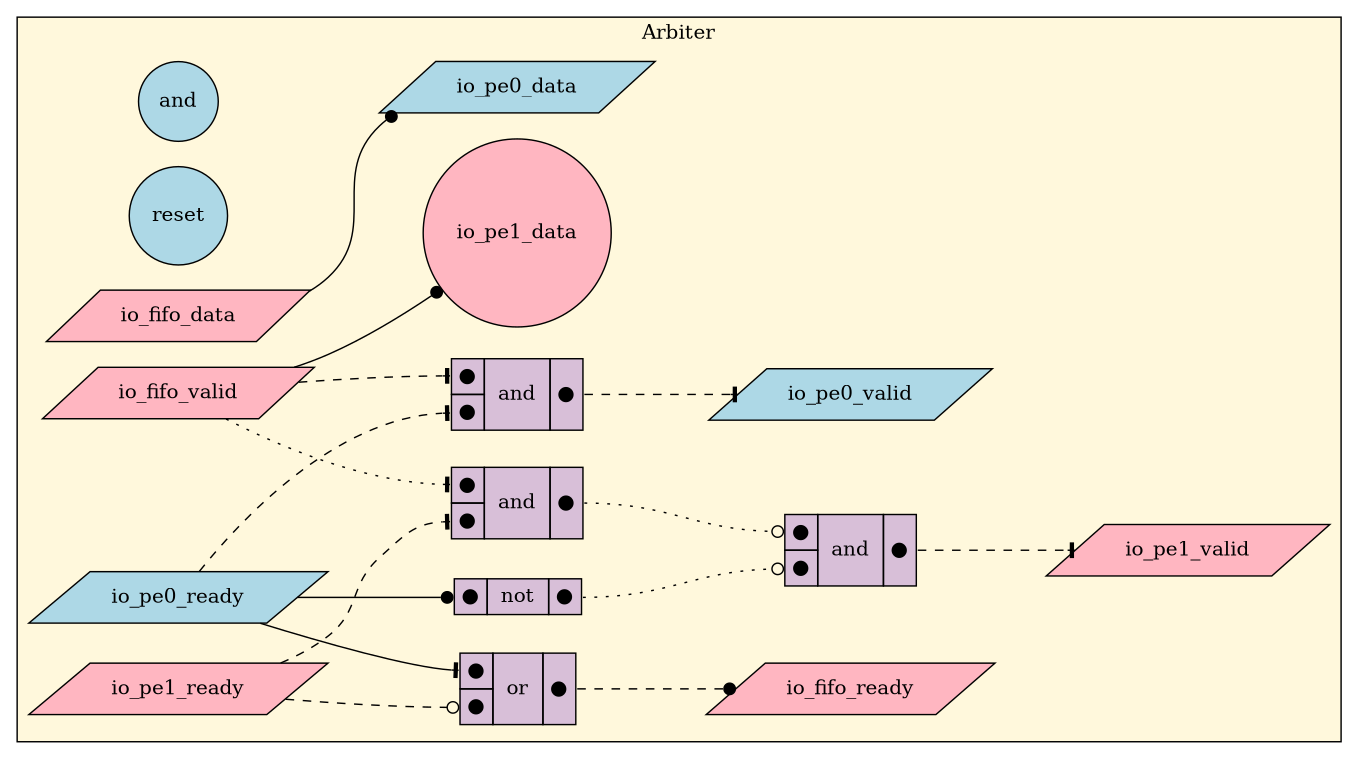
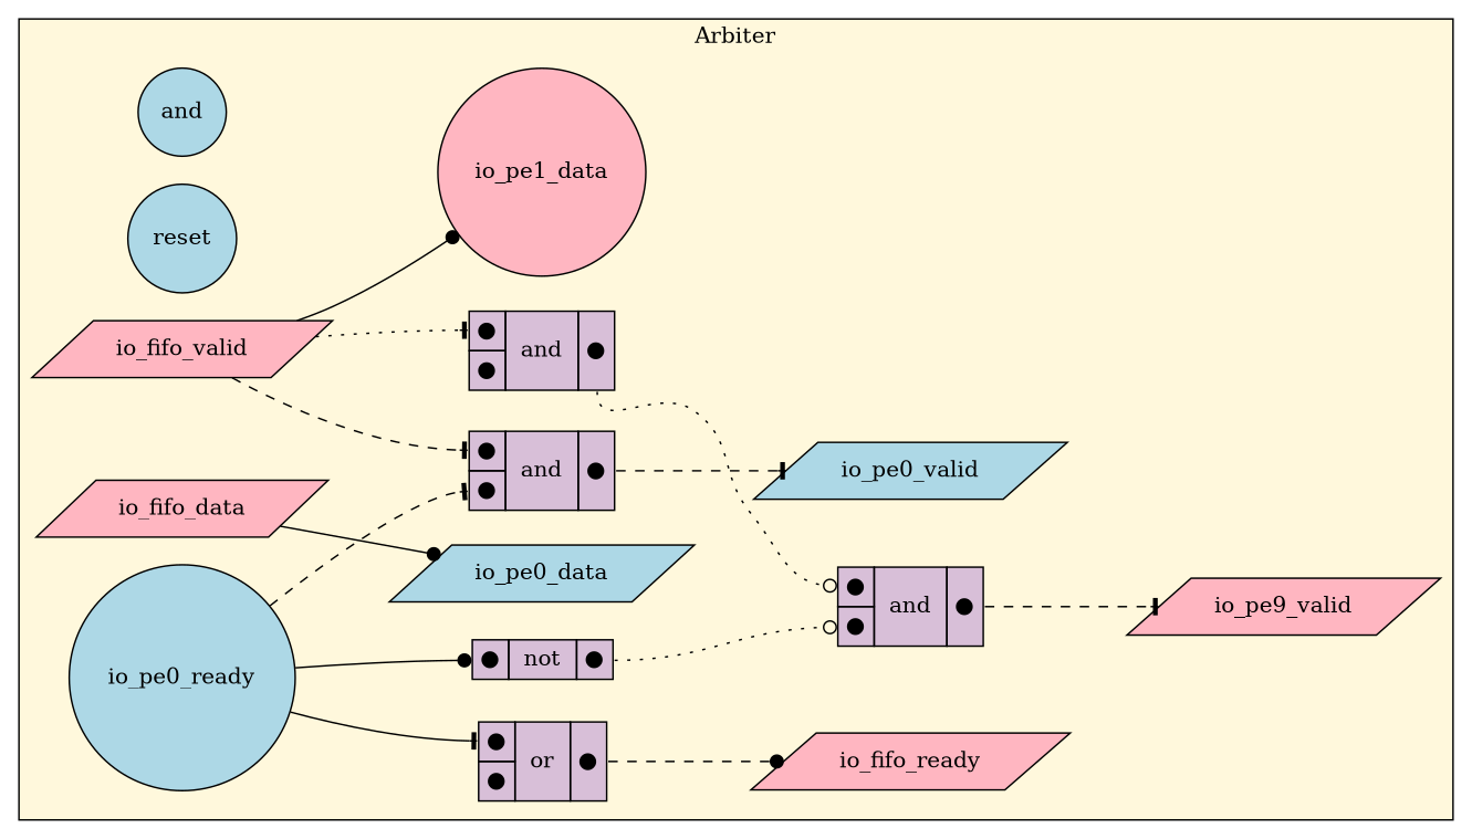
  digraph {
    rankdir=LR
    node [fillcolor=lightpink rank=0 shape=parallelogram style=filled]
    edge [arrowhead=tee style=dashed]
    n1 [fillcolor=lightblue label=and shape=circle]
    n2 [fillcolor=lightblue label=reset shape=circle]
    n3 [label=io_fifo_valid]
    n4 [label=< <TABLE BORDER="0" CELLBORDER="1" CELLSPACING="0" CELLPADDING="4" BGCOLOR="#D8BFD8">   <TR>     <TD PORT="in1">&#x25cf;</TD>     <TD ROWSPAN="2" > and </TD>     <TD ROWSPAN="2" PORT="out">&#x25cf;</TD>   </TR>   <TR>     <TD PORT="in2">&#x25cf;</TD>   </TR> </TABLE>> shape=plaintext fillcolor="" rank="" style=""]
    n5 [label=< <TABLE BORDER="0" CELLBORDER="1" CELLSPACING="0" CELLPADDING="4" BGCOLOR="#D8BFD8">   <TR>     <TD PORT="in1">&#x25cf;</TD>     <TD ROWSPAN="2" > and </TD>     <TD ROWSPAN="2" PORT="out">&#x25cf;</TD>   </TR>   <TR>     <TD PORT="in2">&#x25cf;</TD>   </TR> </TABLE>> shape=plaintext fillcolor="" rank="" style=""]
    n6 [label=io_fifo_data]
    n7 [fillcolor=lightblue label=io_pe0_data rank=1000]
    n8 [label=io_pe1_data rank=1000 shape=circle]
-   n9 [fillcolor=lightblue label=io_pe0_ready]
+   n9 [fillcolor=lightblue label=io_pe0_ready shape=circle]
    n10 [label=< <TABLE BORDER="0" CELLBORDER="1" CELLSPACING="0" CELLPADDING="4" BGCOLOR="#D8BFD8">   <TR>     <TD PORT="in1">&#x25cf;</TD>     <TD ROWSPAN="2" > or </TD>     <TD ROWSPAN="2" PORT="out">&#x25cf;</TD>   </TR>   <TR>     <TD PORT="in2">&#x25cf;</TD>   </TR> </TABLE>> shape=plaintext fillcolor="" rank="" style=""]
    n11 [label=< <TABLE BORDER="0" CELLBORDER="1" CELLSPACING="0" CELLPADDING="4" BGCOLOR="#D8BFD8">   <TR>     <TD PORT="in1">&#x25cf;</TD>     <TD > not </TD>     <TD PORT="out">&#x25cf;</TD>   </TR> </TABLE>> shape=plaintext fillcolor="" rank="" style=""]
-   n12 [label=io_pe1_ready]
    n13 [label=io_fifo_ready rank=1000]
    n14 [fillcolor=lightblue label=io_pe0_valid rank=1000]
-   n15 [label=io_pe1_valid rank=1000]
+   n15 [label=io_pe9_valid rank=1000]
    n16 [label=< <TABLE BORDER="0" CELLBORDER="1" CELLSPACING="0" CELLPADDING="4" BGCOLOR="#D8BFD8">   <TR>     <TD PORT="in1">&#x25cf;</TD>     <TD ROWSPAN="2" > and </TD>     <TD ROWSPAN="2" PORT="out">&#x25cf;</TD>   </TR>   <TR>     <TD PORT="in2">&#x25cf;</TD>   </TR> </TABLE>> shape=plaintext fillcolor="" rank="" style=""]
    subgraph cluster_1 {
      bgcolor="#FFF8DC"
      label=Arbiter
      n1
      n2
      n3
      n4
      n5
      n6
      n7
      n8
      n9
      n10
      n11
-     n12
      n13
      n14
      n15
      n16
    }
    n3 -> n4 [headport=in1]
    n3 -> n5 [headport=in1 style=dotted]
    n3 -> n8 [arrowhead=dot style=solid]
    n4 -> n14 [tailport=out]
    n5 -> n16 [arrowhead=odot headport=in1 style=dotted tailport=out]
    n6 -> n7 [arrowhead=dot style=solid]
    n9 -> n4 [headport=in2]
    n9 -> n10 [headport=in1 style=solid]
    n9 -> n11 [arrowhead=dot headport=in1 style=solid]
    n10 -> n13 [arrowhead=dot tailport=out]
    n11 -> n16 [arrowhead=odot headport=in2 style=dotted tailport=out]
-   n12 -> n5 [headport=in2]
-   n12 -> n10 [arrowhead=odot headport=in2]
    n16 -> n15 [tailport=out]
  }
